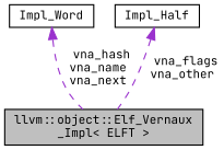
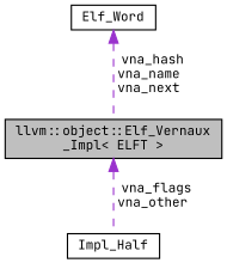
  digraph {
    fontname="JetBrains Mono"
    node [color=black fontname="JetBrains Mono" fontsize=10 shape=box]
    edge [color=darkorchid3 dir=back fontname="JetBrains Mono" fontsize=10 labelfontname=Helvetica labelfontsize=10 style=dashed]
    n1 [fillcolor=grey75 fontcolor=black height=0.2 label="llvm::object::Elf_Vernaux\l_Impl\< ELFT \>" style=filled width=0.4]
-   n2 [height=0.2 label=Impl_Word width=0.4]
+   n2 [height=0.2 label=Elf_Word width=0.4]
    n3 [height=0.2 label=Impl_Half width=0.4]
    n2 -> n1 [label=" vna_hash\nvna_name\nvna_next"]
-   n3 -> n1 [label=" vna_flags\nvna_other"]
+   n1 -> n3 [label=" vna_flags\nvna_other"]
  }
